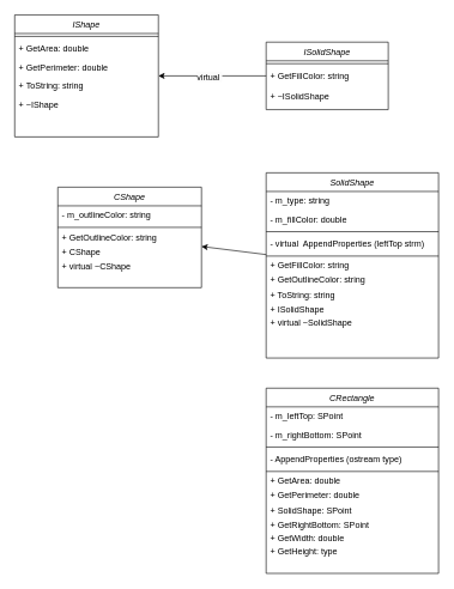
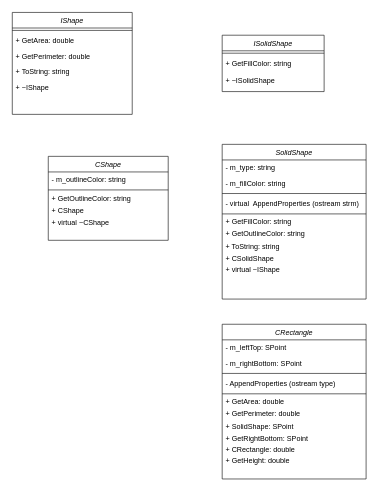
  <mxCell id="0" />
  <mxCell id="1" parent="0" />
  <mxCell id="2" value="IShape" style="swimlane;fontStyle=2;align=center;verticalAlign=top;childLayout=stackLayout;horizontal=1;startSize=26;horizontalStack=0;resizeParent=1;resizeLast=0;collapsible=1;marginBottom=0;rounded=0;shadow=0;strokeWidth=1;" parent="1" vertex="1"><mxGeometry x="20" y="20" width="200" height="170" as="geometry"><mxRectangle x="230" y="140" width="160" height="26" as="alternateBounds" /></mxGeometry></mxCell>
  <mxCell id="3" value="" style="line;html=1;strokeWidth=1;align=left;verticalAlign=middle;spacingTop=-1;spacingLeft=3;spacingRight=3;rotatable=0;labelPosition=right;points=[];portConstraint=eastwest;" vertex="1" parent="2"><mxGeometry y="26" width="200" height="8" as="geometry" /></mxCell>
  <mxCell id="4" value="+ GetArea: double" style="text;align=left;verticalAlign=top;spacingLeft=4;spacingRight=4;overflow=hidden;rotatable=0;points=[[0,0.5],[1,0.5]];portConstraint=eastwest;" parent="2" vertex="1"><mxGeometry y="34" width="200" height="26" as="geometry" /></mxCell>
  <mxCell id="5" value="+ GetPerimeter: double" style="text;align=left;verticalAlign=top;spacingLeft=4;spacingRight=4;overflow=hidden;rotatable=0;points=[[0,0.5],[1,0.5]];portConstraint=eastwest;rounded=0;shadow=0;html=0;" parent="2" vertex="1"><mxGeometry y="60" width="200" height="26" as="geometry" /></mxCell>
  <mxCell id="6" value="+ ToString: string" style="text;align=left;verticalAlign=top;spacingLeft=4;spacingRight=4;overflow=hidden;rotatable=0;points=[[0,0.5],[1,0.5]];portConstraint=eastwest;rounded=0;shadow=0;html=0;" vertex="1" parent="2"><mxGeometry y="86" width="200" height="26" as="geometry" /></mxCell>
  <mxCell id="7" value="+ ~IShape" style="text;align=left;verticalAlign=top;spacingLeft=4;spacingRight=4;overflow=hidden;rotatable=0;points=[[0,0.5],[1,0.5]];portConstraint=eastwest;rounded=0;shadow=0;html=0;" vertex="1" parent="2"><mxGeometry y="112" width="200" height="26" as="geometry" /></mxCell>
  <mxCell id="8" value="CShape" style="swimlane;fontStyle=2;align=center;verticalAlign=top;childLayout=stackLayout;horizontal=1;startSize=26;horizontalStack=0;resizeParent=1;resizeLast=0;collapsible=1;marginBottom=0;rounded=0;shadow=0;strokeWidth=1;" parent="1" vertex="1"><mxGeometry x="80" y="260" width="200" height="140" as="geometry"><mxRectangle x="340" y="380" width="170" height="26" as="alternateBounds" /></mxGeometry></mxCell>
  <mxCell id="9" value="- m_outlineColor: string" style="text;align=left;verticalAlign=top;spacingLeft=4;spacingRight=4;overflow=hidden;rotatable=0;points=[[0,0.5],[1,0.5]];portConstraint=eastwest;fontStyle=0" vertex="1" parent="8"><mxGeometry y="26" width="200" height="26" as="geometry" /></mxCell>
  <mxCell id="10" value="" style="line;html=1;strokeWidth=1;align=left;verticalAlign=middle;spacingTop=-1;spacingLeft=3;spacingRight=3;rotatable=0;labelPosition=right;points=[];portConstraint=eastwest;" vertex="1" parent="8"><mxGeometry y="52" width="200" height="8" as="geometry" /></mxCell>
  <mxCell id="11" value="+ GetOutlineColor: string" style="text;align=left;verticalAlign=middle;spacingLeft=4;spacingRight=4;overflow=hidden;rotatable=0;points=[[0,0.5],[1,0.5]];portConstraint=eastwest;fontStyle=0" parent="8" vertex="1"><mxGeometry y="60" width="200" height="20" as="geometry" /></mxCell>
  <mxCell id="12" value="+ CShape" style="text;align=left;verticalAlign=middle;spacingLeft=4;spacingRight=4;overflow=hidden;rotatable=0;points=[[0,0.5],[1,0.5]];portConstraint=eastwest;fontStyle=0" vertex="1" parent="8"><mxGeometry y="80" width="200" height="20" as="geometry" /></mxCell>
  <mxCell id="13" value="+ virtual ~CShape" style="text;align=left;verticalAlign=middle;spacingLeft=4;spacingRight=4;overflow=hidden;rotatable=0;points=[[0,0.5],[1,0.5]];portConstraint=eastwest;fontStyle=0" vertex="1" parent="8"><mxGeometry y="100" width="200" height="20" as="geometry" /></mxCell>
  <mxCell id="14" value="ISolidShape" style="swimlane;fontStyle=2;align=center;verticalAlign=top;childLayout=stackLayout;horizontal=1;startSize=26;horizontalStack=0;resizeParent=1;resizeLast=0;collapsible=1;marginBottom=0;rounded=0;shadow=0;strokeWidth=1;" parent="1" vertex="1"><mxGeometry x="370" y="58" width="170" height="94" as="geometry"><mxRectangle x="550" y="140" width="160" height="26" as="alternateBounds" /></mxGeometry></mxCell>
  <mxCell id="15" value="" style="line;html=1;strokeWidth=1;align=left;verticalAlign=middle;spacingTop=-1;spacingLeft=3;spacingRight=3;rotatable=0;labelPosition=right;points=[];portConstraint=eastwest;" vertex="1" parent="14"><mxGeometry y="26" width="170" height="8" as="geometry" /></mxCell>
  <mxCell id="16" value="+ GetFillColor: string" style="text;align=left;verticalAlign=top;spacingLeft=4;spacingRight=4;overflow=hidden;rotatable=0;points=[[0,0.5],[1,0.5]];portConstraint=eastwest;" parent="14" vertex="1"><mxGeometry y="34" width="170" height="28" as="geometry" /></mxCell>
  <mxCell id="17" value="+ ~ISolidShape" style="text;align=left;verticalAlign=top;spacingLeft=4;spacingRight=4;overflow=hidden;rotatable=0;points=[[0,0.5],[1,0.5]];portConstraint=eastwest;" vertex="1" parent="14"><mxGeometry y="62" width="170" height="28" as="geometry" /></mxCell>
  <mxCell id="18" value="SolidShape" style="swimlane;fontStyle=2;align=center;verticalAlign=top;childLayout=stackLayout;horizontal=1;startSize=26;horizontalStack=0;resizeParent=1;resizeLast=0;collapsible=1;marginBottom=0;rounded=0;shadow=0;strokeWidth=1;" vertex="1" parent="1"><mxGeometry x="370" y="240" width="240" height="258" as="geometry"><mxRectangle x="550" y="140" width="160" height="26" as="alternateBounds" /></mxGeometry></mxCell>
  <mxCell id="19" value="- m_type: string " style="text;align=left;verticalAlign=top;spacingLeft=4;spacingRight=4;overflow=hidden;rotatable=0;points=[[0,0.5],[1,0.5]];portConstraint=eastwest;fontStyle=0" vertex="1" parent="18"><mxGeometry y="26" width="240" height="26" as="geometry" /></mxCell>
- <mxCell id="20" value="- m_fillColor: double " style="text;align=left;verticalAlign=top;spacingLeft=4;spacingRight=4;overflow=hidden;rotatable=0;points=[[0,0.5],[1,0.5]];portConstraint=eastwest;fontStyle=0" vertex="1" parent="18"><mxGeometry y="52" width="240" height="26" as="geometry" /></mxCell>
+ <mxCell id="20" value="- m_fillColor: string " style="text;align=left;verticalAlign=top;spacingLeft=4;spacingRight=4;overflow=hidden;rotatable=0;points=[[0,0.5],[1,0.5]];portConstraint=eastwest;fontStyle=0" vertex="1" parent="18"><mxGeometry y="52" width="240" height="26" as="geometry" /></mxCell>
  <mxCell id="21" value="" style="line;html=1;strokeWidth=1;align=left;verticalAlign=middle;spacingTop=-1;spacingLeft=3;spacingRight=3;rotatable=0;labelPosition=right;points=[];portConstraint=eastwest;" vertex="1" parent="18"><mxGeometry y="78" width="240" height="8" as="geometry" /></mxCell>
- <mxCell id="22" value="- virtual  AppendProperties (leftTop strm)" style="text;align=left;verticalAlign=top;spacingLeft=4;spacingRight=4;overflow=hidden;rotatable=0;points=[[0,0.5],[1,0.5]];portConstraint=eastwest;fontStyle=0" vertex="1" parent="18"><mxGeometry y="86" width="240" height="26" as="geometry" /></mxCell>
+ <mxCell id="22" value="- virtual  AppendProperties (ostream strm)" style="text;align=left;verticalAlign=top;spacingLeft=4;spacingRight=4;overflow=hidden;rotatable=0;points=[[0,0.5],[1,0.5]];portConstraint=eastwest;fontStyle=0" vertex="1" parent="18"><mxGeometry y="86" width="240" height="26" as="geometry" /></mxCell>
  <mxCell id="23" value="" style="line;html=1;strokeWidth=1;align=left;verticalAlign=middle;spacingTop=-1;spacingLeft=3;spacingRight=3;rotatable=0;labelPosition=right;points=[];portConstraint=eastwest;" vertex="1" parent="18"><mxGeometry y="112" width="240" height="8" as="geometry" /></mxCell>
  <mxCell id="24" value="+ GetFillColor: string" style="text;align=left;verticalAlign=middle;spacingLeft=4;spacingRight=4;overflow=hidden;rotatable=0;points=[[0,0.5],[1,0.5]];portConstraint=eastwest;" vertex="1" parent="18"><mxGeometry y="120" width="240" height="18" as="geometry" /></mxCell>
  <mxCell id="25" value="+ GetOutlineColor: string" style="text;align=left;verticalAlign=middle;spacingLeft=4;spacingRight=4;overflow=hidden;rotatable=0;points=[[0,0.5],[1,0.5]];portConstraint=eastwest;rounded=0;shadow=0;html=0;" parent="18" vertex="1"><mxGeometry y="138" width="240" height="22" as="geometry" /></mxCell>
  <mxCell id="26" value="+ ToString: string" style="text;align=left;verticalAlign=middle;spacingLeft=4;spacingRight=4;overflow=hidden;rotatable=0;points=[[0,0.5],[1,0.5]];portConstraint=eastwest;rounded=0;shadow=0;html=0;" vertex="1" parent="18"><mxGeometry y="160" width="240" height="20" as="geometry" /></mxCell>
- <mxCell id="27" value="+ ISolidShape" style="text;align=left;verticalAlign=middle;spacingLeft=4;spacingRight=4;overflow=hidden;rotatable=0;points=[[0,0.5],[1,0.5]];portConstraint=eastwest;" vertex="1" parent="18"><mxGeometry y="180" width="240" height="20" as="geometry" /></mxCell>
- <mxCell id="28" value="+ virtual ~SolidShape" style="text;align=left;verticalAlign=middle;spacingLeft=4;spacingRight=4;overflow=hidden;rotatable=0;points=[[0,0.5],[1,0.5]];portConstraint=eastwest;" vertex="1" parent="18"><mxGeometry y="200" width="240" height="18" as="geometry" /></mxCell>
- <mxCell id="29" value="" style="endArrow=classic;html=1;rounded=0;" edge="1" parent="1" source="14" target="2"><mxGeometry relative="1" as="geometry"><mxPoint x="310" y="130" as="sourcePoint" /><mxPoint x="410" y="130" as="targetPoint" /></mxGeometry></mxCell>
- <mxCell id="30" value="&lt;span style=&quot;font-size: 12px; text-align: left; background-color: rgb(251, 251, 251);&quot;&gt;virtual&amp;nbsp;&lt;/span&gt;" style="edgeLabel;html=1;align=center;verticalAlign=middle;resizable=0;points=[];" vertex="1" connectable="0" parent="29"><mxGeometry x="-0.055" y="-2" relative="1" as="geometry"><mxPoint x="-9" y="3" as="offset" /></mxGeometry></mxCell>
- <mxCell id="31" value="" style="endArrow=classic;html=1;rounded=0;" edge="1" parent="1" source="18" target="8"><mxGeometry width="50" height="50" relative="1" as="geometry"><mxPoint x="410" y="200" as="sourcePoint" /><mxPoint x="460" y="150" as="targetPoint" /></mxGeometry></mxCell>
+ <mxCell id="27" value="+ CSolidShape" style="text;align=left;verticalAlign=middle;spacingLeft=4;spacingRight=4;overflow=hidden;rotatable=0;points=[[0,0.5],[1,0.5]];portConstraint=eastwest;" vertex="1" parent="18"><mxGeometry y="180" width="240" height="20" as="geometry" /></mxCell>
+ <mxCell id="28" value="+ virtual ~IShape" style="text;align=left;verticalAlign=middle;spacingLeft=4;spacingRight=4;overflow=hidden;rotatable=0;points=[[0,0.5],[1,0.5]];portConstraint=eastwest;" vertex="1" parent="18"><mxGeometry y="200" width="240" height="18" as="geometry" /></mxCell>
  <mxCell id="32" value="CRectangle" style="swimlane;fontStyle=2;align=center;verticalAlign=top;childLayout=stackLayout;horizontal=1;startSize=26;horizontalStack=0;resizeParent=1;resizeLast=0;collapsible=1;marginBottom=0;rounded=0;shadow=0;strokeWidth=1;" vertex="1" parent="1"><mxGeometry x="370" y="540" width="240" height="258" as="geometry"><mxRectangle x="550" y="140" width="160" height="26" as="alternateBounds" /></mxGeometry></mxCell>
  <mxCell id="33" value="- m_leftTop: SPoint" style="text;align=left;verticalAlign=top;spacingLeft=4;spacingRight=4;overflow=hidden;rotatable=0;points=[[0,0.5],[1,0.5]];portConstraint=eastwest;fontStyle=0" vertex="1" parent="32"><mxGeometry y="26" width="240" height="26" as="geometry" /></mxCell>
  <mxCell id="34" value="- m_rightBottom: SPoint" style="text;align=left;verticalAlign=top;spacingLeft=4;spacingRight=4;overflow=hidden;rotatable=0;points=[[0,0.5],[1,0.5]];portConstraint=eastwest;fontStyle=0" vertex="1" parent="32"><mxGeometry y="52" width="240" height="26" as="geometry" /></mxCell>
  <mxCell id="35" value="" style="line;html=1;strokeWidth=1;align=left;verticalAlign=middle;spacingTop=-1;spacingLeft=3;spacingRight=3;rotatable=0;labelPosition=right;points=[];portConstraint=eastwest;" vertex="1" parent="32"><mxGeometry y="78" width="240" height="8" as="geometry" /></mxCell>
  <mxCell id="36" value="- AppendProperties (ostream type)" style="text;align=left;verticalAlign=top;spacingLeft=4;spacingRight=4;overflow=hidden;rotatable=0;points=[[0,0.5],[1,0.5]];portConstraint=eastwest;fontStyle=0" vertex="1" parent="32"><mxGeometry y="86" width="240" height="26" as="geometry" /></mxCell>
  <mxCell id="37" value="" style="line;html=1;strokeWidth=1;align=left;verticalAlign=middle;spacingTop=-1;spacingLeft=3;spacingRight=3;rotatable=0;labelPosition=right;points=[];portConstraint=eastwest;" vertex="1" parent="32"><mxGeometry y="112" width="240" height="8" as="geometry" /></mxCell>
  <mxCell id="38" value="+ GetArea: double" style="text;align=left;verticalAlign=middle;spacingLeft=4;spacingRight=4;overflow=hidden;rotatable=0;points=[[0,0.5],[1,0.5]];portConstraint=eastwest;" vertex="1" parent="32"><mxGeometry y="120" width="240" height="18" as="geometry" /></mxCell>
  <mxCell id="39" value="+ GetPerimeter: double" style="text;align=left;verticalAlign=middle;spacingLeft=4;spacingRight=4;overflow=hidden;rotatable=0;points=[[0,0.5],[1,0.5]];portConstraint=eastwest;rounded=0;shadow=0;html=0;" vertex="1" parent="32"><mxGeometry y="138" width="240" height="22" as="geometry" /></mxCell>
  <mxCell id="40" value="+ SolidShape: SPoint" style="text;align=left;verticalAlign=middle;spacingLeft=4;spacingRight=4;overflow=hidden;rotatable=0;points=[[0,0.5],[1,0.5]];portConstraint=eastwest;rounded=0;shadow=0;html=0;" vertex="1" parent="32"><mxGeometry y="160" width="240" height="20" as="geometry" /></mxCell>
  <mxCell id="41" value="+ GetRightBottom: SPoint" style="text;align=left;verticalAlign=middle;spacingLeft=4;spacingRight=4;overflow=hidden;rotatable=0;points=[[0,0.5],[1,0.5]];portConstraint=eastwest;" vertex="1" parent="32"><mxGeometry y="180" width="240" height="20" as="geometry" /></mxCell>
- <mxCell id="42" value="+ GetWidth: double" style="text;align=left;verticalAlign=middle;spacingLeft=4;spacingRight=4;overflow=hidden;rotatable=0;points=[[0,0.5],[1,0.5]];portConstraint=eastwest;" vertex="1" parent="32"><mxGeometry y="200" width="240" height="18" as="geometry" /></mxCell>
- <mxCell id="43" value="+ GetHeight: type" style="text;align=left;verticalAlign=middle;spacingLeft=4;spacingRight=4;overflow=hidden;rotatable=0;points=[[0,0.5],[1,0.5]];portConstraint=eastwest;" vertex="1" parent="32"><mxGeometry y="218" width="240" height="18" as="geometry" /></mxCell>
+ <mxCell id="42" value="+ CRectangle: double" style="text;align=left;verticalAlign=middle;spacingLeft=4;spacingRight=4;overflow=hidden;rotatable=0;points=[[0,0.5],[1,0.5]];portConstraint=eastwest;" vertex="1" parent="32"><mxGeometry y="200" width="240" height="18" as="geometry" /></mxCell>
+ <mxCell id="43" value="+ GetHeight: double" style="text;align=left;verticalAlign=middle;spacingLeft=4;spacingRight=4;overflow=hidden;rotatable=0;points=[[0,0.5],[1,0.5]];portConstraint=eastwest;" vertex="1" parent="32"><mxGeometry y="218" width="240" height="18" as="geometry" /></mxCell>
